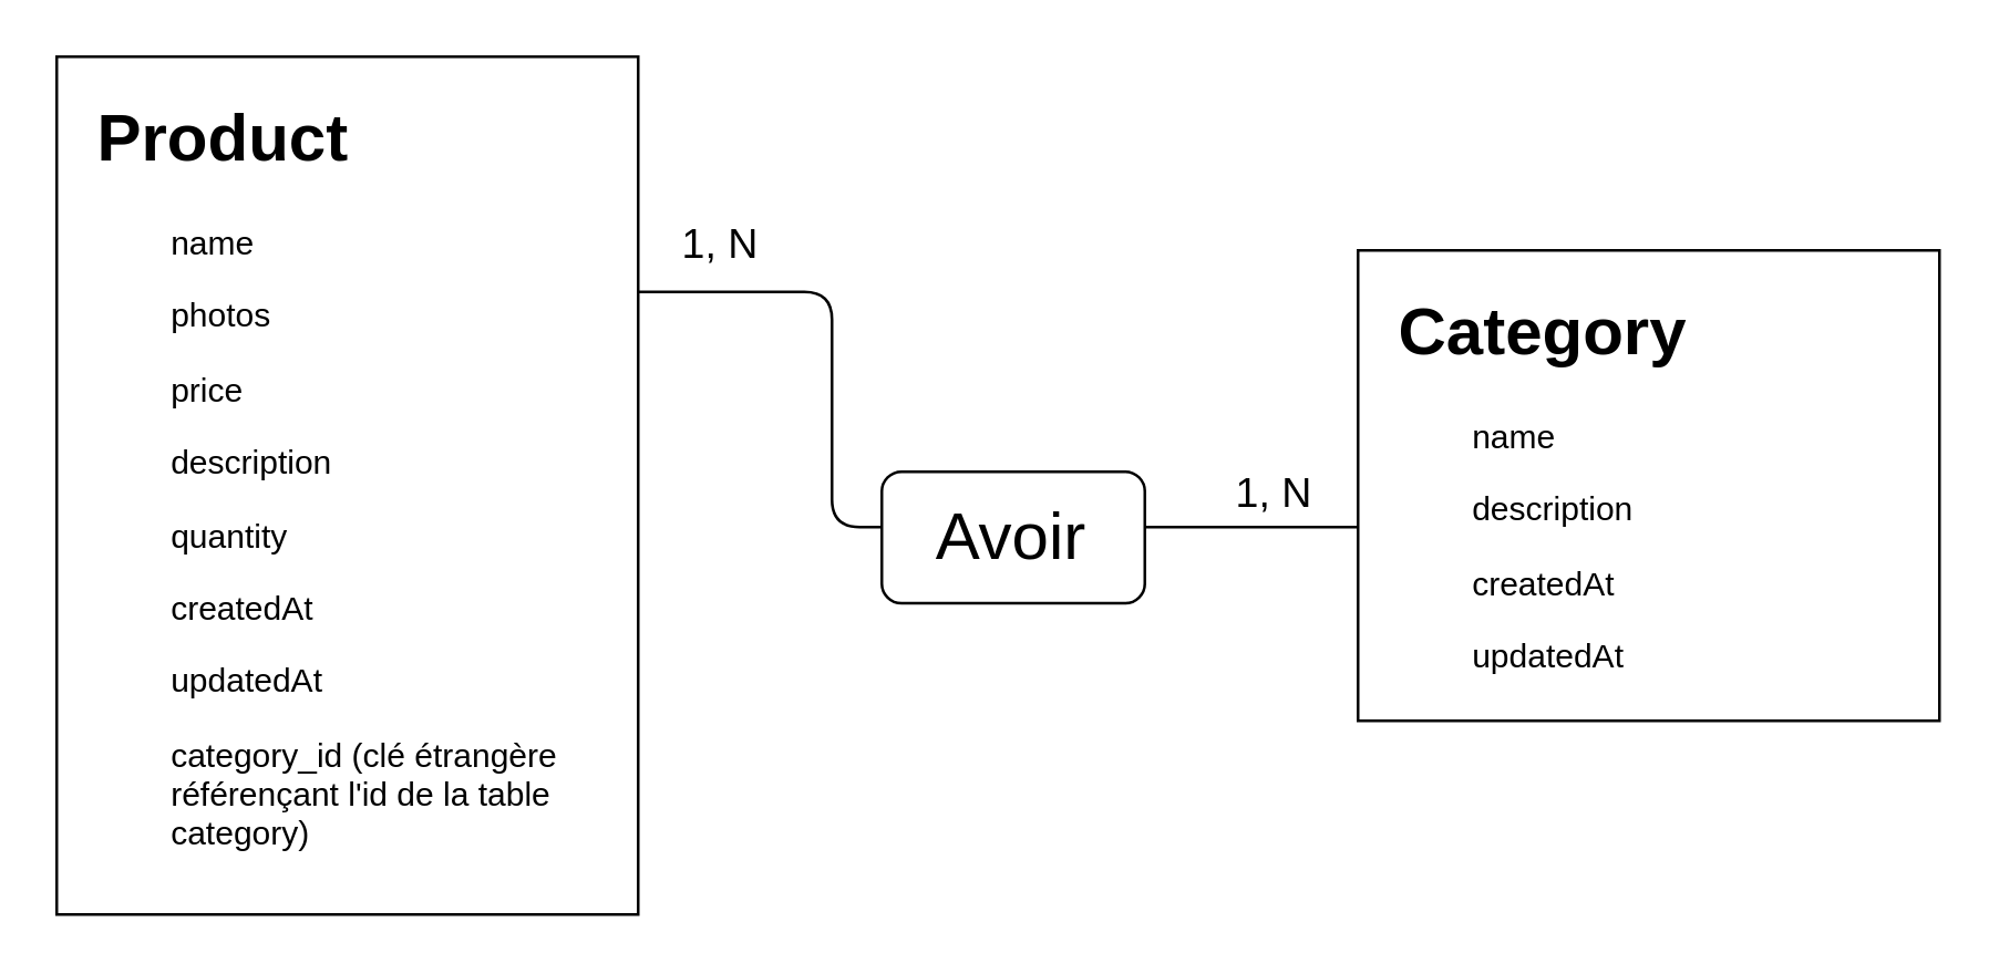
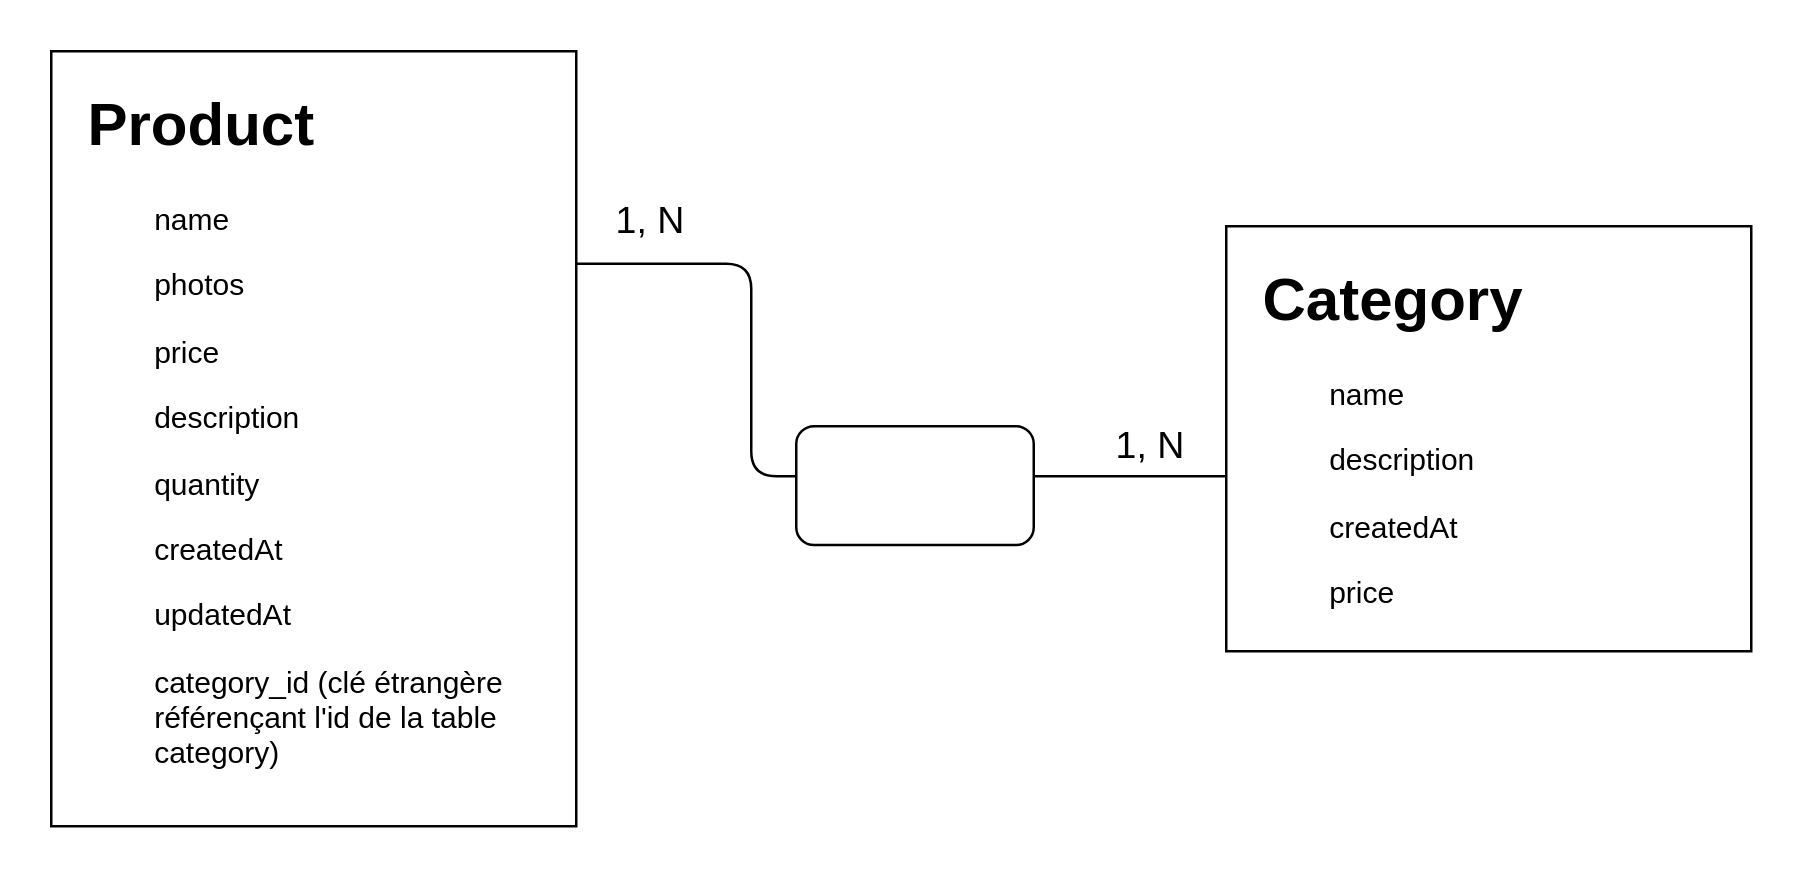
  <mxCell id="0" />
  <mxCell id="1" parent="0" />
  <mxCell id="2" value="" style="rounded=0;whiteSpace=wrap;html=1;" parent="1" vertex="1"><mxGeometry x="20" y="20" width="210" height="310" as="geometry" /></mxCell>
  <mxCell id="3" value="&lt;h1&gt;Product&lt;/h1&gt;&lt;p&gt;&lt;span style=&quot;background-color: initial;&quot;&gt;&lt;span style=&quot;&quot;&gt;&#09;&lt;/span&gt;&lt;span style=&quot;white-space: pre;&quot;&gt;&#09;&lt;/span&gt;name&lt;/span&gt;&lt;/p&gt;&lt;p&gt;&amp;nbsp; &amp;nbsp; &amp;nbsp; &amp;nbsp; photos&lt;/p&gt;&lt;p&gt;&amp;nbsp; &amp;nbsp; &amp;nbsp; &amp;nbsp; price&lt;/p&gt;&lt;p&gt;&amp;nbsp; &amp;nbsp; &amp;nbsp; &amp;nbsp; description&lt;/p&gt;&lt;p&gt;&amp;nbsp; &amp;nbsp; &amp;nbsp; &amp;nbsp; quantity&lt;/p&gt;&lt;p&gt;&amp;nbsp; &amp;nbsp; &amp;nbsp; &amp;nbsp; createdAt&lt;/p&gt;&lt;p&gt;&amp;nbsp; &amp;nbsp; &amp;nbsp; &amp;nbsp; updatedAt&lt;/p&gt;&lt;p&gt;&amp;nbsp; &amp;nbsp; &amp;nbsp; &amp;nbsp; category_id&amp;nbsp;(clé étrangère &lt;span style=&quot;white-space: pre;&quot;&gt;&#09;&lt;/span&gt;référençant l'id de la table &lt;span style=&quot;white-space: pre;&quot;&gt;&#09;&lt;/span&gt;category)&lt;/p&gt;" style="text;html=1;strokeColor=none;fillColor=none;spacing=5;spacingTop=-20;whiteSpace=wrap;overflow=hidden;rounded=0;" parent="1" vertex="1"><mxGeometry x="30" y="30" width="190" height="290" as="geometry" /></mxCell>
  <mxCell id="4" style="edgeStyle=none;html=1;" parent="1" edge="1"><mxGeometry relative="1" as="geometry"><mxPoint x="230" y="105" as="sourcePoint" /><mxPoint x="500" y="190" as="targetPoint" /><Array as="points"><mxPoint x="300" y="105" /><mxPoint x="300" y="140" /><mxPoint x="300" y="190" /><mxPoint x="350" y="190" /><mxPoint x="420" y="190" /></Array></mxGeometry></mxCell>
  <mxCell id="5" value="" style="rounded=0;whiteSpace=wrap;html=1;" parent="1" vertex="1"><mxGeometry x="490" y="90" width="210" height="170" as="geometry" /></mxCell>
- <mxCell id="6" value="&lt;h1&gt;Category&lt;/h1&gt;&lt;p&gt;&lt;span style=&quot;background-color: initial;&quot;&gt;&amp;nbsp; &amp;nbsp; &amp;nbsp; &amp;nbsp; name&lt;/span&gt;&lt;br&gt;&lt;/p&gt;&lt;p&gt;&amp;nbsp; &amp;nbsp; &amp;nbsp; &amp;nbsp; description&lt;/p&gt;&lt;p&gt;&amp;nbsp; &amp;nbsp; &amp;nbsp; &amp;nbsp; createdAt&lt;/p&gt;&lt;p&gt;&amp;nbsp; &amp;nbsp; &amp;nbsp; &amp;nbsp; updatedAt&lt;/p&gt;" style="text;html=1;strokeColor=none;fillColor=none;spacing=5;spacingTop=-20;whiteSpace=wrap;overflow=hidden;rounded=0;" parent="1" vertex="1"><mxGeometry x="500" y="100" width="190" height="150" as="geometry" /></mxCell>
+ <mxCell id="6" value="&lt;h1&gt;Category&lt;/h1&gt;&lt;p&gt;&lt;span style=&quot;background-color: initial;&quot;&gt;&amp;nbsp; &amp;nbsp; &amp;nbsp; &amp;nbsp; name&lt;/span&gt;&lt;br&gt;&lt;/p&gt;&lt;p&gt;&amp;nbsp; &amp;nbsp; &amp;nbsp; &amp;nbsp; description&lt;/p&gt;&lt;p&gt;&amp;nbsp; &amp;nbsp; &amp;nbsp; &amp;nbsp; createdAt&lt;/p&gt;&lt;p&gt;&amp;nbsp; &amp;nbsp; &amp;nbsp; &amp;nbsp; price&lt;/p&gt;" style="text;html=1;strokeColor=none;fillColor=none;spacing=5;spacingTop=-20;whiteSpace=wrap;overflow=hidden;rounded=0;" parent="1" vertex="1"><mxGeometry x="500" y="100" width="190" height="150" as="geometry" /></mxCell>
  <mxCell id="7" value="" style="rounded=1;whiteSpace=wrap;html=1;" parent="1" vertex="1"><mxGeometry x="318" y="170" width="95" height="47.5" as="geometry" /></mxCell>
- <mxCell id="8" value="&lt;font style=&quot;font-size: 24px;&quot;&gt;Avoir&lt;/font&gt;" style="text;html=1;strokeColor=none;fillColor=none;align=center;verticalAlign=middle;whiteSpace=wrap;rounded=0;" parent="1" vertex="1"><mxGeometry x="325" y="173.75" width="80" height="40" as="geometry" /></mxCell>
  <mxCell id="9" value="&lt;font style=&quot;font-size: 15px;&quot;&gt;1, N&lt;/font&gt;" style="text;html=1;strokeColor=none;fillColor=none;align=center;verticalAlign=middle;whiteSpace=wrap;rounded=0;fontSize=24;" parent="1" vertex="1"><mxGeometry x="230" y="70" width="60" height="30" as="geometry" /></mxCell>
  <mxCell id="10" value="&lt;font style=&quot;font-size: 15px;&quot;&gt;1, N&lt;/font&gt;" style="text;html=1;strokeColor=none;fillColor=none;align=center;verticalAlign=middle;whiteSpace=wrap;rounded=0;fontSize=24;" parent="1" vertex="1"><mxGeometry x="430" y="160" width="60" height="30" as="geometry" /></mxCell>
